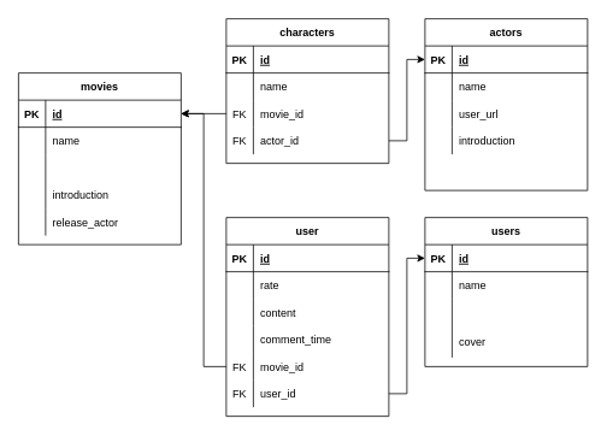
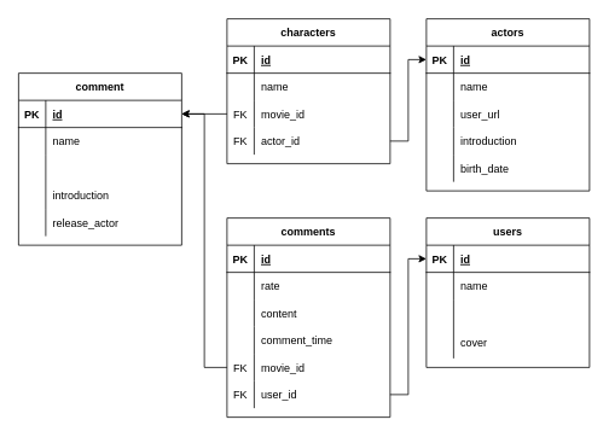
  <mxCell id="0" />
  <mxCell id="1" parent="0" />
  <mxCell id="2" value="actors" style="shape=table;startSize=30;container=1;collapsible=1;childLayout=tableLayout;fixedRows=1;rowLines=0;fontStyle=1;align=center;resizeLast=1;" parent="1" vertex="1"><mxGeometry x="470" y="20" width="180" height="190" as="geometry" /></mxCell>
  <mxCell id="3" value="" style="shape=partialRectangle;collapsible=0;dropTarget=0;pointerEvents=0;fillColor=none;top=0;left=0;bottom=1;right=0;points=[[0,0.5],[1,0.5]];portConstraint=eastwest;" parent="2" vertex="1"><mxGeometry y="30" width="180" height="30" as="geometry" /></mxCell>
  <mxCell id="4" value="PK" style="shape=partialRectangle;connectable=0;fillColor=none;top=0;left=0;bottom=0;right=0;fontStyle=1;overflow=hidden;" parent="3" vertex="1"><mxGeometry width="30" height="30" as="geometry" /></mxCell>
  <mxCell id="5" value="id" style="shape=partialRectangle;connectable=0;fillColor=none;top=0;left=0;bottom=0;right=0;align=left;spacingLeft=6;fontStyle=5;overflow=hidden;" parent="3" vertex="1"><mxGeometry x="30" width="150" height="30" as="geometry" /></mxCell>
  <mxCell id="6" value="" style="shape=partialRectangle;collapsible=0;dropTarget=0;pointerEvents=0;fillColor=none;top=0;left=0;bottom=0;right=0;points=[[0,0.5],[1,0.5]];portConstraint=eastwest;" parent="2" vertex="1"><mxGeometry y="60" width="180" height="30" as="geometry" /></mxCell>
  <mxCell id="7" value="" style="shape=partialRectangle;connectable=0;fillColor=none;top=0;left=0;bottom=0;right=0;editable=1;overflow=hidden;" parent="6" vertex="1"><mxGeometry width="30" height="30" as="geometry" /></mxCell>
  <mxCell id="8" value="name" style="shape=partialRectangle;connectable=0;fillColor=none;top=0;left=0;bottom=0;right=0;align=left;spacingLeft=6;overflow=hidden;" parent="6" vertex="1"><mxGeometry x="30" width="150" height="30" as="geometry" /></mxCell>
  <mxCell id="9" value="" style="shape=partialRectangle;collapsible=0;dropTarget=0;pointerEvents=0;fillColor=none;top=0;left=0;bottom=0;right=0;points=[[0,0.5],[1,0.5]];portConstraint=eastwest;" parent="2" vertex="1"><mxGeometry y="90" width="180" height="30" as="geometry" /></mxCell>
  <mxCell id="10" value="" style="shape=partialRectangle;connectable=0;fillColor=none;top=0;left=0;bottom=0;right=0;editable=1;overflow=hidden;" parent="9" vertex="1"><mxGeometry width="30" height="30" as="geometry" /></mxCell>
  <mxCell id="11" value="user_url" style="shape=partialRectangle;connectable=0;fillColor=none;top=0;left=0;bottom=0;right=0;align=left;spacingLeft=6;overflow=hidden;" parent="9" vertex="1"><mxGeometry x="30" width="150" height="30" as="geometry" /></mxCell>
  <mxCell id="12" value="" style="shape=partialRectangle;collapsible=0;dropTarget=0;pointerEvents=0;fillColor=none;top=0;left=0;bottom=0;right=0;points=[[0,0.5],[1,0.5]];portConstraint=eastwest;" parent="2" vertex="1"><mxGeometry y="120" width="180" height="30" as="geometry" /></mxCell>
  <mxCell id="13" value="" style="shape=partialRectangle;connectable=0;fillColor=none;top=0;left=0;bottom=0;right=0;editable=1;overflow=hidden;" parent="12" vertex="1"><mxGeometry width="30" height="30" as="geometry" /></mxCell>
  <mxCell id="14" value="introduction" style="shape=partialRectangle;connectable=0;fillColor=none;top=0;left=0;bottom=0;right=0;align=left;spacingLeft=6;overflow=hidden;" parent="12" vertex="1"><mxGeometry x="30" width="150" height="30" as="geometry" /></mxCell>
  <mxCell id="15" value="" style="shape=partialRectangle;collapsible=0;dropTarget=0;pointerEvents=0;fillColor=none;top=0;left=0;bottom=0;right=0;points=[[0,0.5],[1,0.5]];portConstraint=eastwest;" parent="2" vertex="1"><mxGeometry y="150" width="180" height="30" as="geometry" /></mxCell>
  <mxCell id="16" value="" style="shape=partialRectangle;connectable=0;fillColor=none;top=0;left=0;bottom=0;right=0;editable=1;overflow=hidden;" parent="15" vertex="1"><mxGeometry width="30" height="30" as="geometry" /></mxCell>
+ <mxCell id="17" value="birth_date" style="shape=partialRectangle;connectable=0;fillColor=none;top=0;left=0;bottom=0;right=0;align=left;spacingLeft=6;overflow=hidden;" parent="15" vertex="1"><mxGeometry x="30" width="150" height="30" as="geometry" /></mxCell>
  <mxCell id="18" style="edgeStyle=orthogonalEdgeStyle;rounded=0;orthogonalLoop=1;jettySize=auto;html=1;entryX=1;entryY=0.5;entryDx=0;entryDy=0;" parent="1" source="60" target="67" edge="1"><mxGeometry relative="1" as="geometry" /></mxCell>
  <mxCell id="19" style="edgeStyle=orthogonalEdgeStyle;rounded=0;orthogonalLoop=1;jettySize=auto;html=1;entryX=0;entryY=0.5;entryDx=0;entryDy=0;" parent="1" source="63" target="36" edge="1"><mxGeometry relative="1" as="geometry" /></mxCell>
  <mxCell id="20" value="characters" style="shape=table;startSize=30;container=1;collapsible=1;childLayout=tableLayout;fixedRows=1;rowLines=0;fontStyle=1;align=center;resizeLast=1;" parent="1" vertex="1"><mxGeometry x="250" y="20" width="180" height="160" as="geometry" /></mxCell>
  <mxCell id="21" value="" style="shape=partialRectangle;collapsible=0;dropTarget=0;pointerEvents=0;fillColor=none;top=0;left=0;bottom=1;right=0;points=[[0,0.5],[1,0.5]];portConstraint=eastwest;" parent="20" vertex="1"><mxGeometry y="30" width="180" height="30" as="geometry" /></mxCell>
  <mxCell id="22" value="PK" style="shape=partialRectangle;connectable=0;fillColor=none;top=0;left=0;bottom=0;right=0;fontStyle=1;overflow=hidden;" parent="21" vertex="1"><mxGeometry width="30" height="30" as="geometry" /></mxCell>
  <mxCell id="23" value="id" style="shape=partialRectangle;connectable=0;fillColor=none;top=0;left=0;bottom=0;right=0;align=left;spacingLeft=6;fontStyle=5;overflow=hidden;" parent="21" vertex="1"><mxGeometry x="30" width="150" height="30" as="geometry" /></mxCell>
  <mxCell id="24" value="" style="shape=partialRectangle;collapsible=0;dropTarget=0;pointerEvents=0;fillColor=none;top=0;left=0;bottom=0;right=0;points=[[0,0.5],[1,0.5]];portConstraint=eastwest;" parent="20" vertex="1"><mxGeometry y="60" width="180" height="30" as="geometry" /></mxCell>
  <mxCell id="25" value="" style="shape=partialRectangle;connectable=0;fillColor=none;top=0;left=0;bottom=0;right=0;editable=1;overflow=hidden;" parent="24" vertex="1"><mxGeometry width="30" height="30" as="geometry" /></mxCell>
  <mxCell id="26" value="name" style="shape=partialRectangle;connectable=0;fillColor=none;top=0;left=0;bottom=0;right=0;align=left;spacingLeft=6;overflow=hidden;" parent="24" vertex="1"><mxGeometry x="30" width="150" height="30" as="geometry" /></mxCell>
  <mxCell id="27" value="" style="shape=partialRectangle;collapsible=0;dropTarget=0;pointerEvents=0;fillColor=none;top=0;left=0;bottom=0;right=0;points=[[0,0.5],[1,0.5]];portConstraint=eastwest;" parent="20" vertex="1"><mxGeometry y="90" width="180" height="30" as="geometry" /></mxCell>
  <mxCell id="28" value="FK" style="shape=partialRectangle;connectable=0;fillColor=none;top=0;left=0;bottom=0;right=0;fontStyle=0;overflow=hidden;" parent="27" vertex="1"><mxGeometry width="30" height="30" as="geometry" /></mxCell>
  <mxCell id="29" value="movie_id" style="shape=partialRectangle;connectable=0;fillColor=none;top=0;left=0;bottom=0;right=0;align=left;spacingLeft=6;fontStyle=0;overflow=hidden;" parent="27" vertex="1"><mxGeometry x="30" width="150" height="30" as="geometry" /></mxCell>
  <mxCell id="30" value="" style="shape=partialRectangle;collapsible=0;dropTarget=0;pointerEvents=0;fillColor=none;top=0;left=0;bottom=0;right=0;points=[[0,0.5],[1,0.5]];portConstraint=eastwest;" parent="20" vertex="1"><mxGeometry y="120" width="180" height="30" as="geometry" /></mxCell>
  <mxCell id="31" value="FK" style="shape=partialRectangle;connectable=0;fillColor=none;top=0;left=0;bottom=0;right=0;fontStyle=0;overflow=hidden;" parent="30" vertex="1"><mxGeometry width="30" height="30" as="geometry" /></mxCell>
  <mxCell id="32" value="actor_id" style="shape=partialRectangle;connectable=0;fillColor=none;top=0;left=0;bottom=0;right=0;align=left;spacingLeft=6;fontStyle=0;overflow=hidden;" parent="30" vertex="1"><mxGeometry x="30" width="150" height="30" as="geometry" /></mxCell>
  <mxCell id="33" style="edgeStyle=orthogonalEdgeStyle;rounded=0;orthogonalLoop=1;jettySize=auto;html=1;exitX=0;exitY=0.5;exitDx=0;exitDy=0;entryX=1;entryY=0.5;entryDx=0;entryDy=0;" parent="1" source="27" target="67" edge="1"><mxGeometry relative="1" as="geometry" /></mxCell>
  <mxCell id="34" style="edgeStyle=orthogonalEdgeStyle;rounded=0;orthogonalLoop=1;jettySize=auto;html=1;entryX=0;entryY=0.5;entryDx=0;entryDy=0;" parent="1" source="30" target="3" edge="1"><mxGeometry relative="1" as="geometry" /></mxCell>
  <mxCell id="35" value="users" style="shape=table;startSize=30;container=1;collapsible=1;childLayout=tableLayout;fixedRows=1;rowLines=0;fontStyle=1;align=center;resizeLast=1;" parent="1" vertex="1"><mxGeometry x="470" y="240" width="180" height="165" as="geometry" /></mxCell>
  <mxCell id="36" value="" style="shape=partialRectangle;collapsible=0;dropTarget=0;pointerEvents=0;fillColor=none;top=0;left=0;bottom=1;right=0;points=[[0,0.5],[1,0.5]];portConstraint=eastwest;" parent="35" vertex="1"><mxGeometry y="30" width="180" height="30" as="geometry" /></mxCell>
  <mxCell id="37" value="PK" style="shape=partialRectangle;connectable=0;fillColor=none;top=0;left=0;bottom=0;right=0;fontStyle=1;overflow=hidden;" parent="36" vertex="1"><mxGeometry width="30" height="30" as="geometry" /></mxCell>
  <mxCell id="38" value="id" style="shape=partialRectangle;connectable=0;fillColor=none;top=0;left=0;bottom=0;right=0;align=left;spacingLeft=6;fontStyle=5;overflow=hidden;" parent="36" vertex="1"><mxGeometry x="30" width="150" height="30" as="geometry" /></mxCell>
  <mxCell id="39" value="" style="shape=partialRectangle;collapsible=0;dropTarget=0;pointerEvents=0;fillColor=none;top=0;left=0;bottom=0;right=0;points=[[0,0.5],[1,0.5]];portConstraint=eastwest;" parent="35" vertex="1"><mxGeometry y="60" width="180" height="30" as="geometry" /></mxCell>
  <mxCell id="40" value="" style="shape=partialRectangle;connectable=0;fillColor=none;top=0;left=0;bottom=0;right=0;editable=1;overflow=hidden;" parent="39" vertex="1"><mxGeometry width="30" height="30" as="geometry" /></mxCell>
  <mxCell id="41" value="name" style="shape=partialRectangle;connectable=0;fillColor=none;top=0;left=0;bottom=0;right=0;align=left;spacingLeft=6;overflow=hidden;" parent="39" vertex="1"><mxGeometry x="30" width="150" height="30" as="geometry" /></mxCell>
  <mxCell id="42" value="" style="shape=partialRectangle;collapsible=0;dropTarget=0;pointerEvents=0;fillColor=none;top=0;left=0;bottom=0;right=0;points=[[0,0.5],[1,0.5]];portConstraint=eastwest;" vertex="1" parent="35"><mxGeometry y="90" width="180" height="30" as="geometry" /></mxCell>
  <mxCell id="43" value="" style="shape=partialRectangle;connectable=0;fillColor=none;top=0;left=0;bottom=0;right=0;editable=1;overflow=hidden;" vertex="1" parent="42"><mxGeometry width="30" height="30" as="geometry" /></mxCell>
  <mxCell id="44" value="" style="shape=partialRectangle;collapsible=0;dropTarget=0;pointerEvents=0;fillColor=none;top=0;left=0;bottom=0;right=0;points=[[0,0.5],[1,0.5]];portConstraint=eastwest;" parent="35" vertex="1"><mxGeometry y="120" width="180" height="35" as="geometry" /></mxCell>
  <mxCell id="45" value="" style="shape=partialRectangle;connectable=0;fillColor=none;top=0;left=0;bottom=0;right=0;editable=1;overflow=hidden;" parent="44" vertex="1"><mxGeometry width="30" height="35" as="geometry" /></mxCell>
  <mxCell id="46" value="cover" style="shape=partialRectangle;connectable=0;fillColor=none;top=0;left=0;bottom=0;right=0;align=left;spacingLeft=6;overflow=hidden;" parent="44" vertex="1"><mxGeometry x="30" width="150" height="35" as="geometry" /></mxCell>
- <mxCell id="47" value="user" style="shape=table;startSize=30;container=1;collapsible=1;childLayout=tableLayout;fixedRows=1;rowLines=0;fontStyle=1;align=center;resizeLast=1;" parent="1" vertex="1"><mxGeometry x="250" y="240" width="180" height="220" as="geometry" /></mxCell>
+ <mxCell id="47" value="comments" style="shape=table;startSize=30;container=1;collapsible=1;childLayout=tableLayout;fixedRows=1;rowLines=0;fontStyle=1;align=center;resizeLast=1;" parent="1" vertex="1"><mxGeometry x="250" y="240" width="180" height="220" as="geometry" /></mxCell>
  <mxCell id="48" value="" style="shape=partialRectangle;collapsible=0;dropTarget=0;pointerEvents=0;fillColor=none;top=0;left=0;bottom=1;right=0;points=[[0,0.5],[1,0.5]];portConstraint=eastwest;" parent="47" vertex="1"><mxGeometry y="30" width="180" height="30" as="geometry" /></mxCell>
  <mxCell id="49" value="PK" style="shape=partialRectangle;connectable=0;fillColor=none;top=0;left=0;bottom=0;right=0;fontStyle=1;overflow=hidden;" parent="48" vertex="1"><mxGeometry width="30" height="30" as="geometry" /></mxCell>
  <mxCell id="50" value="id" style="shape=partialRectangle;connectable=0;fillColor=none;top=0;left=0;bottom=0;right=0;align=left;spacingLeft=6;fontStyle=5;overflow=hidden;" parent="48" vertex="1"><mxGeometry x="30" width="150" height="30" as="geometry" /></mxCell>
  <mxCell id="51" value="" style="shape=partialRectangle;collapsible=0;dropTarget=0;pointerEvents=0;fillColor=none;top=0;left=0;bottom=0;right=0;points=[[0,0.5],[1,0.5]];portConstraint=eastwest;" parent="47" vertex="1"><mxGeometry y="60" width="180" height="30" as="geometry" /></mxCell>
  <mxCell id="52" value="" style="shape=partialRectangle;connectable=0;fillColor=none;top=0;left=0;bottom=0;right=0;editable=1;overflow=hidden;" parent="51" vertex="1"><mxGeometry width="30" height="30" as="geometry" /></mxCell>
  <mxCell id="53" value="rate" style="shape=partialRectangle;connectable=0;fillColor=none;top=0;left=0;bottom=0;right=0;align=left;spacingLeft=6;overflow=hidden;" parent="51" vertex="1"><mxGeometry x="30" width="150" height="30" as="geometry" /></mxCell>
  <mxCell id="54" value="" style="shape=partialRectangle;collapsible=0;dropTarget=0;pointerEvents=0;fillColor=none;top=0;left=0;bottom=0;right=0;points=[[0,0.5],[1,0.5]];portConstraint=eastwest;" parent="47" vertex="1"><mxGeometry y="90" width="180" height="30" as="geometry" /></mxCell>
  <mxCell id="55" value="" style="shape=partialRectangle;connectable=0;fillColor=none;top=0;left=0;bottom=0;right=0;editable=1;overflow=hidden;" parent="54" vertex="1"><mxGeometry width="30" height="30" as="geometry" /></mxCell>
  <mxCell id="56" value="content" style="shape=partialRectangle;connectable=0;fillColor=none;top=0;left=0;bottom=0;right=0;align=left;spacingLeft=6;overflow=hidden;" parent="54" vertex="1"><mxGeometry x="30" width="150" height="30" as="geometry" /></mxCell>
  <mxCell id="57" value="" style="shape=partialRectangle;collapsible=0;dropTarget=0;pointerEvents=0;fillColor=none;top=0;left=0;bottom=0;right=0;points=[[0,0.5],[1,0.5]];portConstraint=eastwest;" vertex="1" parent="47"><mxGeometry y="120" width="180" height="30" as="geometry" /></mxCell>
  <mxCell id="58" value="" style="shape=partialRectangle;connectable=0;fillColor=none;top=0;left=0;bottom=0;right=0;editable=1;overflow=hidden;" vertex="1" parent="57"><mxGeometry width="30" height="30" as="geometry" /></mxCell>
  <mxCell id="59" value="comment_time" style="shape=partialRectangle;connectable=0;fillColor=none;top=0;left=0;bottom=0;right=0;align=left;spacingLeft=6;overflow=hidden;" vertex="1" parent="57"><mxGeometry x="30" width="150" height="30" as="geometry" /></mxCell>
  <mxCell id="60" value="" style="shape=partialRectangle;collapsible=0;dropTarget=0;pointerEvents=0;fillColor=none;top=0;left=0;bottom=0;right=0;points=[[0,0.5],[1,0.5]];portConstraint=eastwest;" parent="47" vertex="1"><mxGeometry y="150" width="180" height="30" as="geometry" /></mxCell>
  <mxCell id="61" value="FK" style="shape=partialRectangle;connectable=0;fillColor=none;top=0;left=0;bottom=0;right=0;fontStyle=0;overflow=hidden;" parent="60" vertex="1"><mxGeometry width="30" height="30" as="geometry" /></mxCell>
  <mxCell id="62" value="movie_id" style="shape=partialRectangle;connectable=0;fillColor=none;top=0;left=0;bottom=0;right=0;align=left;spacingLeft=6;fontStyle=0;overflow=hidden;" parent="60" vertex="1"><mxGeometry x="30" width="150" height="30" as="geometry" /></mxCell>
  <mxCell id="63" value="" style="shape=partialRectangle;collapsible=0;dropTarget=0;pointerEvents=0;fillColor=none;top=0;left=0;bottom=0;right=0;points=[[0,0.5],[1,0.5]];portConstraint=eastwest;" parent="47" vertex="1"><mxGeometry y="180" width="180" height="30" as="geometry" /></mxCell>
  <mxCell id="64" value="FK" style="shape=partialRectangle;connectable=0;fillColor=none;top=0;left=0;bottom=0;right=0;fontStyle=0;overflow=hidden;" parent="63" vertex="1"><mxGeometry width="30" height="30" as="geometry" /></mxCell>
  <mxCell id="65" value="user_id" style="shape=partialRectangle;connectable=0;fillColor=none;top=0;left=0;bottom=0;right=0;align=left;spacingLeft=6;fontStyle=0;overflow=hidden;" parent="63" vertex="1"><mxGeometry x="30" width="150" height="30" as="geometry" /></mxCell>
- <mxCell id="66" value="movies" style="shape=table;startSize=30;container=1;collapsible=1;childLayout=tableLayout;fixedRows=1;rowLines=0;fontStyle=1;align=center;resizeLast=1;" parent="1" vertex="1"><mxGeometry x="20" y="80" width="180" height="190" as="geometry" /></mxCell>
+ <mxCell id="66" value="comment" style="shape=table;startSize=30;container=1;collapsible=1;childLayout=tableLayout;fixedRows=1;rowLines=0;fontStyle=1;align=center;resizeLast=1;" parent="1" vertex="1"><mxGeometry x="20" y="80" width="180" height="190" as="geometry" /></mxCell>
  <mxCell id="67" value="" style="shape=partialRectangle;collapsible=0;dropTarget=0;pointerEvents=0;fillColor=none;top=0;left=0;bottom=1;right=0;points=[[0,0.5],[1,0.5]];portConstraint=eastwest;" parent="66" vertex="1"><mxGeometry y="30" width="180" height="30" as="geometry" /></mxCell>
  <mxCell id="68" value="PK" style="shape=partialRectangle;connectable=0;fillColor=none;top=0;left=0;bottom=0;right=0;fontStyle=1;overflow=hidden;" parent="67" vertex="1"><mxGeometry width="30" height="30" as="geometry" /></mxCell>
  <mxCell id="69" value="id" style="shape=partialRectangle;connectable=0;fillColor=none;top=0;left=0;bottom=0;right=0;align=left;spacingLeft=6;fontStyle=5;overflow=hidden;" parent="67" vertex="1"><mxGeometry x="30" width="150" height="30" as="geometry" /></mxCell>
  <mxCell id="70" value="" style="shape=partialRectangle;collapsible=0;dropTarget=0;pointerEvents=0;fillColor=none;top=0;left=0;bottom=0;right=0;points=[[0,0.5],[1,0.5]];portConstraint=eastwest;" parent="66" vertex="1"><mxGeometry y="60" width="180" height="30" as="geometry" /></mxCell>
  <mxCell id="71" value="" style="shape=partialRectangle;connectable=0;fillColor=none;top=0;left=0;bottom=0;right=0;editable=1;overflow=hidden;" parent="70" vertex="1"><mxGeometry width="30" height="30" as="geometry" /></mxCell>
  <mxCell id="72" value="name" style="shape=partialRectangle;connectable=0;fillColor=none;top=0;left=0;bottom=0;right=0;align=left;spacingLeft=6;overflow=hidden;" parent="70" vertex="1"><mxGeometry x="30" width="150" height="30" as="geometry" /></mxCell>
  <mxCell id="73" value="" style="shape=partialRectangle;collapsible=0;dropTarget=0;pointerEvents=0;fillColor=none;top=0;left=0;bottom=0;right=0;points=[[0,0.5],[1,0.5]];portConstraint=eastwest;" parent="66" vertex="1"><mxGeometry y="90" width="180" height="30" as="geometry" /></mxCell>
  <mxCell id="74" value="" style="shape=partialRectangle;connectable=0;fillColor=none;top=0;left=0;bottom=0;right=0;editable=1;overflow=hidden;" parent="73" vertex="1"><mxGeometry width="30" height="30" as="geometry" /></mxCell>
  <mxCell id="75" value="" style="shape=partialRectangle;collapsible=0;dropTarget=0;pointerEvents=0;fillColor=none;top=0;left=0;bottom=0;right=0;points=[[0,0.5],[1,0.5]];portConstraint=eastwest;" parent="66" vertex="1"><mxGeometry y="120" width="180" height="30" as="geometry" /></mxCell>
  <mxCell id="76" value="" style="shape=partialRectangle;connectable=0;fillColor=none;top=0;left=0;bottom=0;right=0;editable=1;overflow=hidden;" parent="75" vertex="1"><mxGeometry width="30" height="30" as="geometry" /></mxCell>
  <mxCell id="77" value="introduction" style="shape=partialRectangle;connectable=0;fillColor=none;top=0;left=0;bottom=0;right=0;align=left;spacingLeft=6;overflow=hidden;" parent="75" vertex="1"><mxGeometry x="30" width="150" height="30" as="geometry" /></mxCell>
  <mxCell id="78" value="" style="shape=partialRectangle;collapsible=0;dropTarget=0;pointerEvents=0;fillColor=none;top=0;left=0;bottom=0;right=0;points=[[0,0.5],[1,0.5]];portConstraint=eastwest;" parent="66" vertex="1"><mxGeometry y="150" width="180" height="30" as="geometry" /></mxCell>
  <mxCell id="79" value="" style="shape=partialRectangle;connectable=0;fillColor=none;top=0;left=0;bottom=0;right=0;editable=1;overflow=hidden;" parent="78" vertex="1"><mxGeometry width="30" height="30" as="geometry" /></mxCell>
  <mxCell id="80" value="release_actor" style="shape=partialRectangle;connectable=0;fillColor=none;top=0;left=0;bottom=0;right=0;align=left;spacingLeft=6;overflow=hidden;" parent="78" vertex="1"><mxGeometry x="30" width="150" height="30" as="geometry" /></mxCell>
